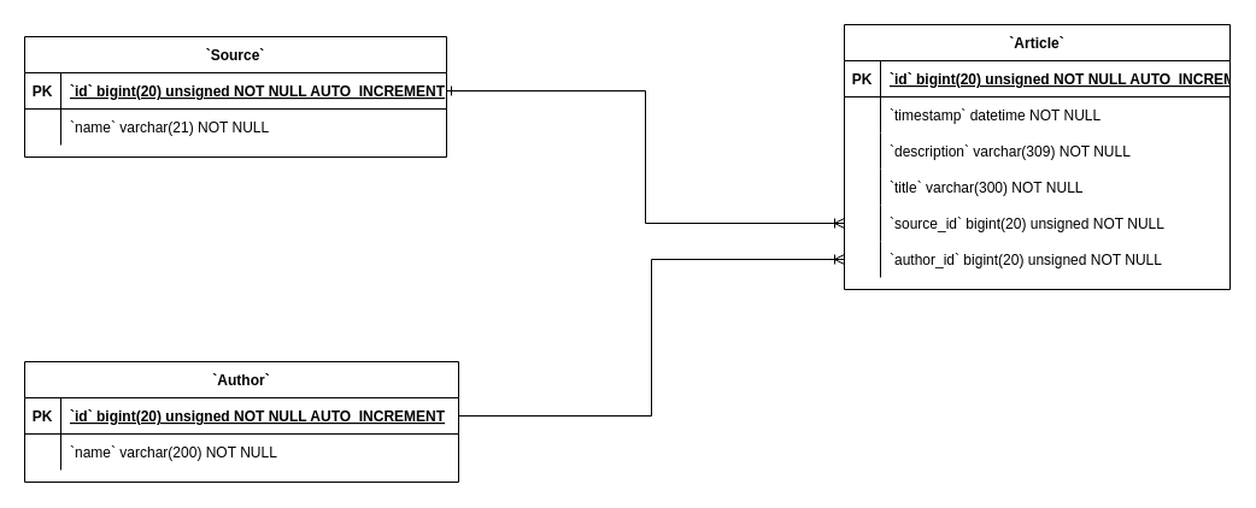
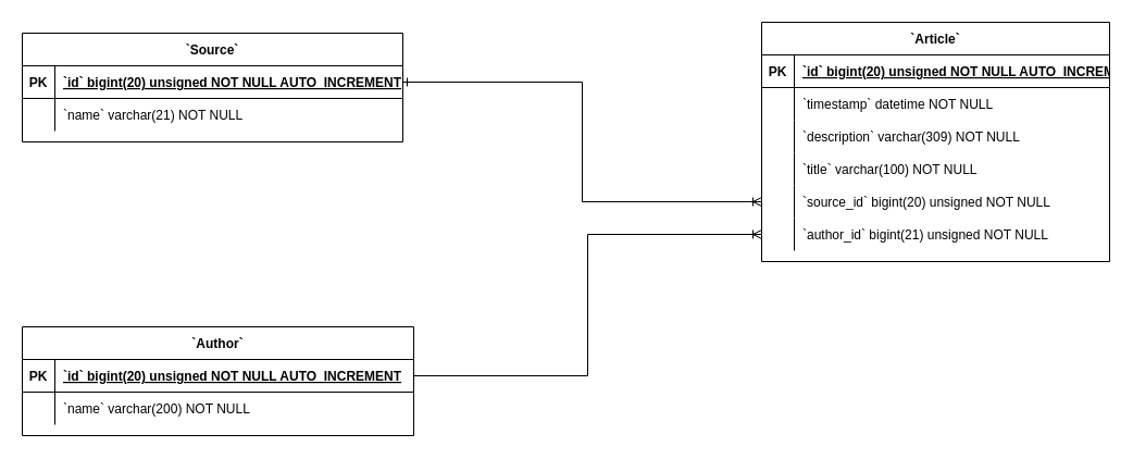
  <mxCell id="0" />
  <mxCell id="1" parent="0" />
  <mxCell id="2" value="`Author`" style="shape=table;startSize=30;container=1;collapsible=1;childLayout=tableLayout;fixedRows=1;rowLines=0;fontStyle=1;align=center;resizeLast=1;" vertex="1" parent="1"><mxGeometry x="20" y="300" width="360" height="100" as="geometry" /></mxCell>
  <mxCell id="3" value="" style="shape=tableRow;horizontal=0;startSize=0;swimlaneHead=0;swimlaneBody=0;fillColor=none;collapsible=0;dropTarget=0;points=[[0,0.5],[1,0.5]];portConstraint=eastwest;top=0;left=0;right=0;bottom=1;" vertex="1" parent="2"><mxGeometry y="30" width="360" height="30" as="geometry" /></mxCell>
  <mxCell id="4" value="PK" style="shape=partialRectangle;overflow=hidden;connectable=0;fillColor=none;top=0;left=0;bottom=0;right=0;fontStyle=1;" vertex="1" parent="3"><mxGeometry width="30" height="30" as="geometry"><mxRectangle width="30" height="30" as="alternateBounds" /></mxGeometry></mxCell>
  <mxCell id="5" value="`id` bigint(20) unsigned NOT NULL AUTO_INCREMENT" style="shape=partialRectangle;overflow=hidden;connectable=0;fillColor=none;align=left;top=0;left=0;bottom=0;right=0;spacingLeft=6;fontStyle=5;" vertex="1" parent="3"><mxGeometry x="30" width="330" height="30" as="geometry"><mxRectangle width="330" height="30" as="alternateBounds" /></mxGeometry></mxCell>
  <mxCell id="6" value="" style="shape=tableRow;horizontal=0;startSize=0;swimlaneHead=0;swimlaneBody=0;fillColor=none;collapsible=0;dropTarget=0;points=[[0,0.5],[1,0.5]];portConstraint=eastwest;top=0;left=0;right=0;bottom=0;" vertex="1" parent="2"><mxGeometry y="60" width="360" height="30" as="geometry" /></mxCell>
  <mxCell id="7" value="" style="shape=partialRectangle;overflow=hidden;connectable=0;fillColor=none;top=0;left=0;bottom=0;right=0;" vertex="1" parent="6"><mxGeometry width="30" height="30" as="geometry"><mxRectangle width="30" height="30" as="alternateBounds" /></mxGeometry></mxCell>
  <mxCell id="8" value="`name` varchar(200) NOT NULL" style="shape=partialRectangle;overflow=hidden;connectable=0;fillColor=none;align=left;top=0;left=0;bottom=0;right=0;spacingLeft=6;" vertex="1" parent="6"><mxGeometry x="30" width="330" height="30" as="geometry"><mxRectangle width="330" height="30" as="alternateBounds" /></mxGeometry></mxCell>
  <mxCell id="9" value="`Source`" style="shape=table;startSize=30;container=1;collapsible=1;childLayout=tableLayout;fixedRows=1;rowLines=0;fontStyle=1;align=center;resizeLast=1;" vertex="1" parent="1"><mxGeometry x="20" y="30" width="350" height="100" as="geometry" /></mxCell>
  <mxCell id="10" value="" style="shape=tableRow;horizontal=0;startSize=0;swimlaneHead=0;swimlaneBody=0;fillColor=none;collapsible=0;dropTarget=0;points=[[0,0.5],[1,0.5]];portConstraint=eastwest;top=0;left=0;right=0;bottom=1;" vertex="1" parent="9"><mxGeometry y="30" width="350" height="30" as="geometry" /></mxCell>
  <mxCell id="11" value="PK" style="shape=partialRectangle;overflow=hidden;connectable=0;fillColor=none;top=0;left=0;bottom=0;right=0;fontStyle=1;" vertex="1" parent="10"><mxGeometry width="30" height="30" as="geometry"><mxRectangle width="30" height="30" as="alternateBounds" /></mxGeometry></mxCell>
  <mxCell id="12" value="`id` bigint(20) unsigned NOT NULL AUTO_INCREMENT" style="shape=partialRectangle;overflow=hidden;connectable=0;fillColor=none;align=left;top=0;left=0;bottom=0;right=0;spacingLeft=6;fontStyle=5;" vertex="1" parent="10"><mxGeometry x="30" width="320" height="30" as="geometry"><mxRectangle width="320" height="30" as="alternateBounds" /></mxGeometry></mxCell>
  <mxCell id="13" value="" style="shape=tableRow;horizontal=0;startSize=0;swimlaneHead=0;swimlaneBody=0;fillColor=none;collapsible=0;dropTarget=0;points=[[0,0.5],[1,0.5]];portConstraint=eastwest;top=0;left=0;right=0;bottom=0;" vertex="1" parent="9"><mxGeometry y="60" width="350" height="30" as="geometry" /></mxCell>
  <mxCell id="14" value="" style="shape=partialRectangle;overflow=hidden;connectable=0;fillColor=none;top=0;left=0;bottom=0;right=0;" vertex="1" parent="13"><mxGeometry width="30" height="30" as="geometry"><mxRectangle width="30" height="30" as="alternateBounds" /></mxGeometry></mxCell>
  <mxCell id="15" value="`name` varchar(21) NOT NULL" style="shape=partialRectangle;overflow=hidden;connectable=0;fillColor=none;align=left;top=0;left=0;bottom=0;right=0;spacingLeft=6;" vertex="1" parent="13"><mxGeometry x="30" width="320" height="30" as="geometry"><mxRectangle width="320" height="30" as="alternateBounds" /></mxGeometry></mxCell>
  <mxCell id="16" value="`Article`" style="shape=table;startSize=30;container=1;collapsible=1;childLayout=tableLayout;fixedRows=1;rowLines=0;fontStyle=1;align=center;resizeLast=1;" vertex="1" parent="1"><mxGeometry x="700" y="20" width="320" height="220" as="geometry" /></mxCell>
  <mxCell id="17" value="" style="shape=tableRow;horizontal=0;startSize=0;swimlaneHead=0;swimlaneBody=0;fillColor=none;collapsible=0;dropTarget=0;points=[[0,0.5],[1,0.5]];portConstraint=eastwest;top=0;left=0;right=0;bottom=1;" vertex="1" parent="16"><mxGeometry y="30" width="320" height="30" as="geometry" /></mxCell>
  <mxCell id="18" value="PK" style="shape=partialRectangle;overflow=hidden;connectable=0;fillColor=none;top=0;left=0;bottom=0;right=0;fontStyle=1;" vertex="1" parent="17"><mxGeometry width="30" height="30" as="geometry"><mxRectangle width="30" height="30" as="alternateBounds" /></mxGeometry></mxCell>
  <mxCell id="19" value="`id` bigint(20) unsigned NOT NULL AUTO_INCREMENT" style="shape=partialRectangle;overflow=hidden;connectable=0;fillColor=none;align=left;top=0;left=0;bottom=0;right=0;spacingLeft=6;fontStyle=5;" vertex="1" parent="17"><mxGeometry x="30" width="290" height="30" as="geometry"><mxRectangle width="290" height="30" as="alternateBounds" /></mxGeometry></mxCell>
  <mxCell id="20" value="" style="shape=tableRow;horizontal=0;startSize=0;swimlaneHead=0;swimlaneBody=0;fillColor=none;collapsible=0;dropTarget=0;points=[[0,0.5],[1,0.5]];portConstraint=eastwest;top=0;left=0;right=0;bottom=0;" vertex="1" parent="16"><mxGeometry y="60" width="320" height="30" as="geometry" /></mxCell>
  <mxCell id="21" value="" style="shape=partialRectangle;overflow=hidden;connectable=0;fillColor=none;top=0;left=0;bottom=0;right=0;" vertex="1" parent="20"><mxGeometry width="30" height="30" as="geometry"><mxRectangle width="30" height="30" as="alternateBounds" /></mxGeometry></mxCell>
  <mxCell id="22" value="`timestamp` datetime NOT NULL" style="shape=partialRectangle;overflow=hidden;connectable=0;fillColor=none;align=left;top=0;left=0;bottom=0;right=0;spacingLeft=6;" vertex="1" parent="20"><mxGeometry x="30" width="290" height="30" as="geometry"><mxRectangle width="290" height="30" as="alternateBounds" /></mxGeometry></mxCell>
  <mxCell id="23" value="" style="shape=tableRow;horizontal=0;startSize=0;swimlaneHead=0;swimlaneBody=0;fillColor=none;collapsible=0;dropTarget=0;points=[[0,0.5],[1,0.5]];portConstraint=eastwest;top=0;left=0;right=0;bottom=0;" vertex="1" parent="16"><mxGeometry y="90" width="320" height="30" as="geometry" /></mxCell>
  <mxCell id="24" value="" style="shape=partialRectangle;overflow=hidden;connectable=0;fillColor=none;top=0;left=0;bottom=0;right=0;" vertex="1" parent="23"><mxGeometry width="30" height="30" as="geometry"><mxRectangle width="30" height="30" as="alternateBounds" /></mxGeometry></mxCell>
  <mxCell id="25" value="`description` varchar(309) NOT NULL" style="shape=partialRectangle;overflow=hidden;connectable=0;fillColor=none;align=left;top=0;left=0;bottom=0;right=0;spacingLeft=6;" vertex="1" parent="23"><mxGeometry x="30" width="290" height="30" as="geometry"><mxRectangle width="290" height="30" as="alternateBounds" /></mxGeometry></mxCell>
  <mxCell id="26" value="" style="shape=tableRow;horizontal=0;startSize=0;swimlaneHead=0;swimlaneBody=0;fillColor=none;collapsible=0;dropTarget=0;points=[[0,0.5],[1,0.5]];portConstraint=eastwest;top=0;left=0;right=0;bottom=0;" vertex="1" parent="16"><mxGeometry y="120" width="320" height="30" as="geometry" /></mxCell>
  <mxCell id="27" value="" style="shape=partialRectangle;overflow=hidden;connectable=0;fillColor=none;top=0;left=0;bottom=0;right=0;" vertex="1" parent="26"><mxGeometry width="30" height="30" as="geometry"><mxRectangle width="30" height="30" as="alternateBounds" /></mxGeometry></mxCell>
- <mxCell id="28" value="`title` varchar(300) NOT NULL" style="shape=partialRectangle;overflow=hidden;connectable=0;fillColor=none;align=left;top=0;left=0;bottom=0;right=0;spacingLeft=6;" vertex="1" parent="26"><mxGeometry x="30" width="290" height="30" as="geometry"><mxRectangle width="290" height="30" as="alternateBounds" /></mxGeometry></mxCell>
+ <mxCell id="28" value="`title` varchar(100) NOT NULL" style="shape=partialRectangle;overflow=hidden;connectable=0;fillColor=none;align=left;top=0;left=0;bottom=0;right=0;spacingLeft=6;" vertex="1" parent="26"><mxGeometry x="30" width="290" height="30" as="geometry"><mxRectangle width="290" height="30" as="alternateBounds" /></mxGeometry></mxCell>
  <mxCell id="29" value="" style="shape=tableRow;horizontal=0;startSize=0;swimlaneHead=0;swimlaneBody=0;fillColor=none;collapsible=0;dropTarget=0;points=[[0,0.5],[1,0.5]];portConstraint=eastwest;top=0;left=0;right=0;bottom=0;" vertex="1" parent="16"><mxGeometry y="150" width="320" height="30" as="geometry" /></mxCell>
  <mxCell id="30" value="" style="shape=partialRectangle;overflow=hidden;connectable=0;fillColor=none;top=0;left=0;bottom=0;right=0;" vertex="1" parent="29"><mxGeometry width="30" height="30" as="geometry"><mxRectangle width="30" height="30" as="alternateBounds" /></mxGeometry></mxCell>
  <mxCell id="31" value="`source_id` bigint(20) unsigned NOT NULL" style="shape=partialRectangle;overflow=hidden;connectable=0;fillColor=none;align=left;top=0;left=0;bottom=0;right=0;spacingLeft=6;" vertex="1" parent="29"><mxGeometry x="30" width="290" height="30" as="geometry"><mxRectangle width="290" height="30" as="alternateBounds" /></mxGeometry></mxCell>
  <mxCell id="32" value="" style="shape=tableRow;horizontal=0;startSize=0;swimlaneHead=0;swimlaneBody=0;fillColor=none;collapsible=0;dropTarget=0;points=[[0,0.5],[1,0.5]];portConstraint=eastwest;top=0;left=0;right=0;bottom=0;" vertex="1" parent="16"><mxGeometry y="180" width="320" height="30" as="geometry" /></mxCell>
  <mxCell id="33" value="" style="shape=partialRectangle;overflow=hidden;connectable=0;fillColor=none;top=0;left=0;bottom=0;right=0;" vertex="1" parent="32"><mxGeometry width="30" height="30" as="geometry"><mxRectangle width="30" height="30" as="alternateBounds" /></mxGeometry></mxCell>
- <mxCell id="34" value="`author_id` bigint(20) unsigned NOT NULL" style="shape=partialRectangle;overflow=hidden;connectable=0;fillColor=none;align=left;top=0;left=0;bottom=0;right=0;spacingLeft=6;" vertex="1" parent="32"><mxGeometry x="30" width="290" height="30" as="geometry"><mxRectangle width="290" height="30" as="alternateBounds" /></mxGeometry></mxCell>
+ <mxCell id="34" value="`author_id` bigint(21) unsigned NOT NULL" style="shape=partialRectangle;overflow=hidden;connectable=0;fillColor=none;align=left;top=0;left=0;bottom=0;right=0;spacingLeft=6;" vertex="1" parent="32"><mxGeometry x="30" width="290" height="30" as="geometry"><mxRectangle width="290" height="30" as="alternateBounds" /></mxGeometry></mxCell>
  <mxCell id="35" style="rounded=0;orthogonalLoop=1;jettySize=auto;html=1;exitX=0;exitY=0.5;exitDx=0;exitDy=0;entryX=1;entryY=0.5;entryDx=0;entryDy=0;endArrow=baseDash;endFill=0;startArrow=ERoneToMany;startFill=0;edgeStyle=orthogonalEdgeStyle;" edge="1" parent="1" source="32" target="3"><mxGeometry relative="1" as="geometry" /></mxCell>
  <mxCell id="36" style="edgeStyle=orthogonalEdgeStyle;rounded=0;orthogonalLoop=1;jettySize=auto;html=1;exitX=1;exitY=0.5;exitDx=0;exitDy=0;entryX=0;entryY=0.5;entryDx=0;entryDy=0;startArrow=ERone;startFill=0;endArrow=ERoneToMany;endFill=0;" edge="1" parent="1" source="10" target="29"><mxGeometry relative="1" as="geometry" /></mxCell>
